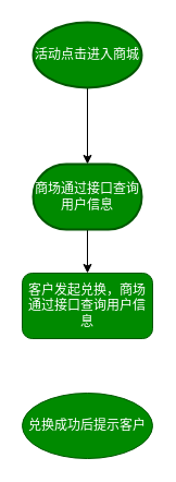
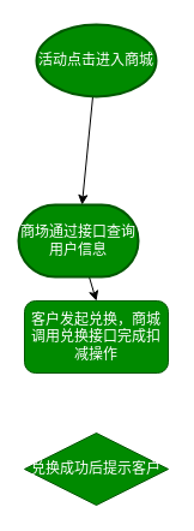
  <mxCell id="0" />
  <mxCell id="1" parent="0" />
  <mxCell id="2" value="" style="edgeStyle=none;html=1;" edge="1" parent="1" source="3" target="5"><mxGeometry relative="1" as="geometry" /></mxCell>
  <mxCell id="3" value="活动点击进入商城" style="strokeWidth=2;html=1;shape=mxgraph.flowchart.start_1;whiteSpace=wrap;fillColor=#008a00;fontColor=#ffffff;strokeColor=#005700;" vertex="1" parent="1"><mxGeometry x="30" y="20" width="100" height="60" as="geometry" /></mxCell>
  <mxCell id="4" style="edgeStyle=none;html=1;entryX=0.5;entryY=0;entryDx=0;entryDy=0;" edge="1" parent="1" source="5" target="6"><mxGeometry relative="1" as="geometry" /></mxCell>
- <mxCell id="5" value="商场通过接口查询用户信息" style="strokeWidth=2;html=1;shape=mxgraph.flowchart.terminator;whiteSpace=wrap;fillColor=#008a00;fontColor=#ffffff;strokeColor=#005700;" vertex="1" parent="1"><mxGeometry x="30" y="150" width="100" height="60" as="geometry" /></mxCell>
- <mxCell id="6" value="客户发起兑换，商场通过接口查询用户信息" style="rounded=1;whiteSpace=wrap;html=1;fillColor=#008a00;fontColor=#ffffff;strokeColor=#005700;" vertex="1" parent="1"><mxGeometry x="20" y="250" width="120" height="60" as="geometry" /></mxCell>
- <mxCell id="7" value="兑换成功后提示客户" style="ellipse;whiteSpace=wrap;html=1;rounded=1;fillColor=#008a00;fontColor=#ffffff;strokeColor=#005700;" vertex="1" parent="1"><mxGeometry x="20" y="360" width="120" height="60" as="geometry" /></mxCell>
+ <mxCell id="5" value="商场通过接口查询用户信息" style="strokeWidth=2;html=1;shape=mxgraph.flowchart.terminator;whiteSpace=wrap;fillColor=#008a00;fontColor=#ffffff;strokeColor=#005700;" vertex="1" parent="1"><mxGeometry x="15" y="170" width="100" height="60" as="geometry" /></mxCell>
+ <mxCell id="6" value="客户发起兑换，商城调用兑换接口完成扣减操作" style="rounded=1;whiteSpace=wrap;html=1;fillColor=#008a00;fontColor=#ffffff;strokeColor=#005700;" vertex="1" parent="1"><mxGeometry x="20" y="250" width="120" height="60" as="geometry" /></mxCell>
+ <mxCell id="7" value="兑换成功后提示客户" style="rhombus;whiteSpace=wrap;html=1;fillColor=#008a00;fontColor=#ffffff;strokeColor=#005700;" vertex="1" parent="1"><mxGeometry x="20" y="360" width="120" height="60" as="geometry" /></mxCell>
